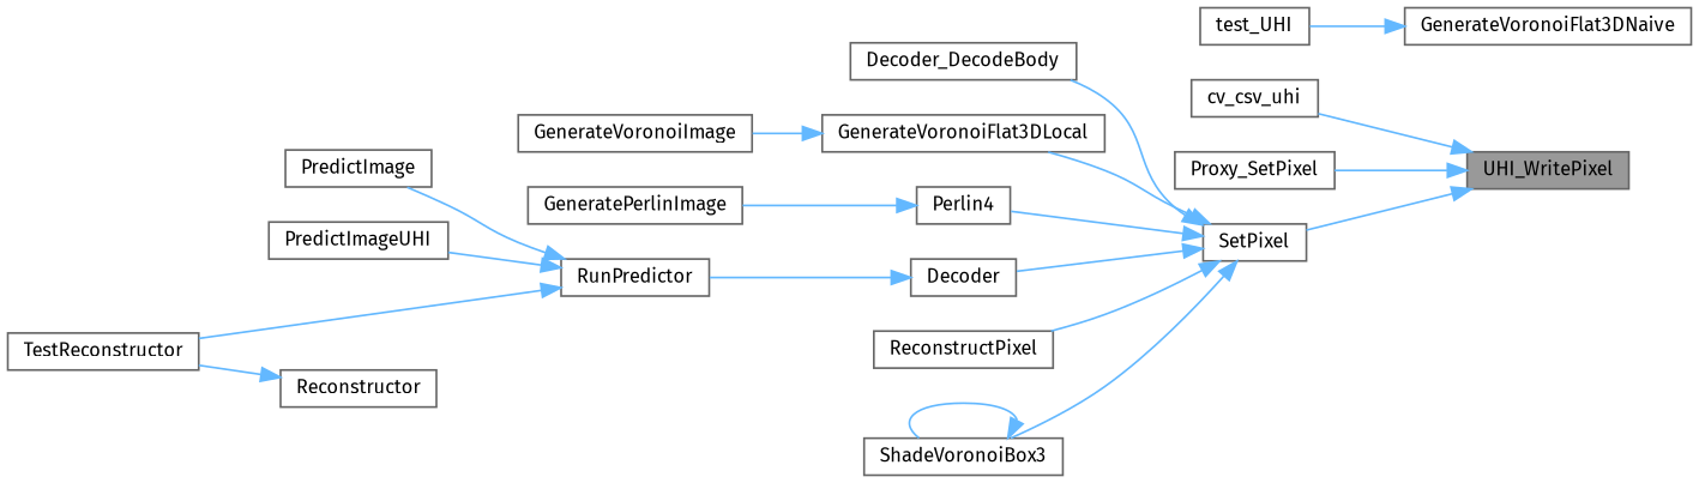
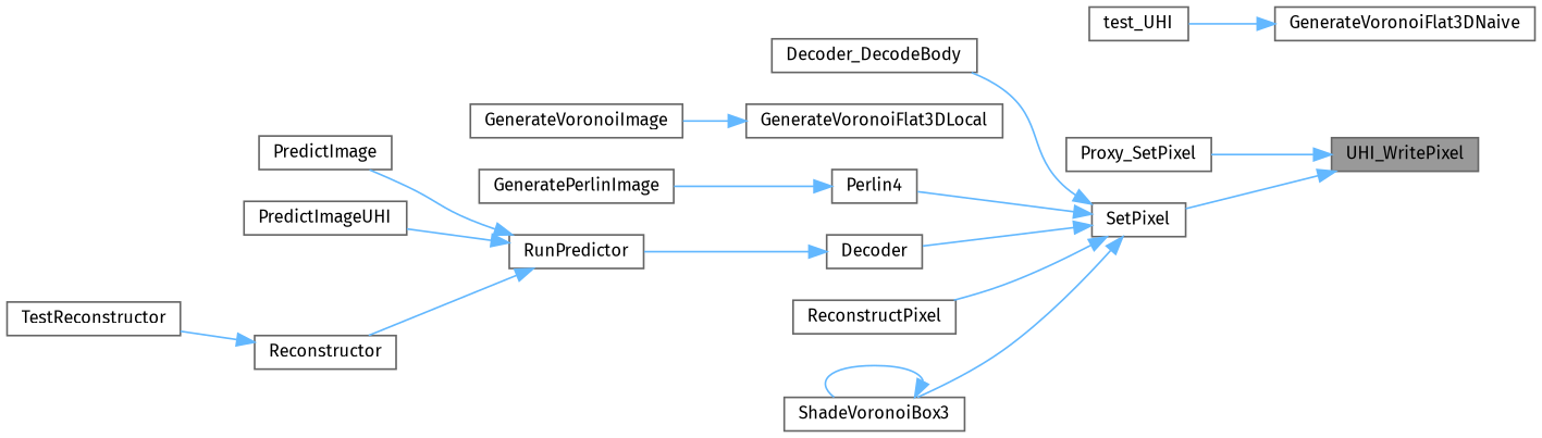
  digraph {
    fontname="Fira Sans"
    rankdir=RL
    node [color=grey40 fillcolor=white fontname="Fira Sans" fontsize=10 shape=box style=filled]
    edge [color=steelblue1 dir=back fontname="Fira Sans" fontsize=10 labelfontname=Helvetica labelfontsize=10 style=solid]
    n1 [color=gray40 fillcolor=grey60 fontcolor=black height=0.2 label=UHI_WritePixel width=0.4]
-   n2 [height=0.2 label=cv_csv_uhi width=0.4]
    n3 [height=0.2 label=Proxy_SetPixel width=0.4]
    n4 [height=0.2 label=SetPixel width=0.4]
    n5 [height=0.2 label=Decoder_DecodeBody width=0.4]
    n6 [height=0.2 label=GenerateVoronoiFlat3DLocal width=0.4]
    n7 [height=0.2 label=Perlin4 width=0.4]
    n8 [height=0.2 label=Decoder width=0.4]
    n9 [height=0.2 label=ReconstructPixel width=0.4]
    n10 [height=0.2 label=ShadeVoronoiBox3 width=0.4]
    n11 [height=0.2 label=test_UHI width=0.4]
    n12 [height=0.2 label=GenerateVoronoiImage width=0.4]
    n13 [height=0.2 label=GenerateVoronoiFlat3DNaive width=0.4]
    n14 [height=0.2 label=GeneratePerlinImage width=0.4]
    n15 [height=0.2 label=RunPredictor width=0.4]
    n16 [height=0.2 label=PredictImage width=0.4]
    n17 [height=0.2 label=PredictImageUHI width=0.4]
    n18 [height=0.2 label=TestReconstructor width=0.4]
    n19 [height=0.2 label=Reconstructor width=0.4]
-   n1 -> n2
    n1 -> n3
    n1 -> n4
    n4 -> n5
-   n4 -> n6
    n4 -> n7
    n4 -> n8
    n4 -> n9
    n4 -> n10
    n6 -> n12
    n7 -> n14
    n8 -> n15
    n10 -> n10
    n13 -> n11
    n15 -> n16
    n15 -> n17
-   n15 -> n18
+   n15 -> n19
    n19 -> n18
  }
